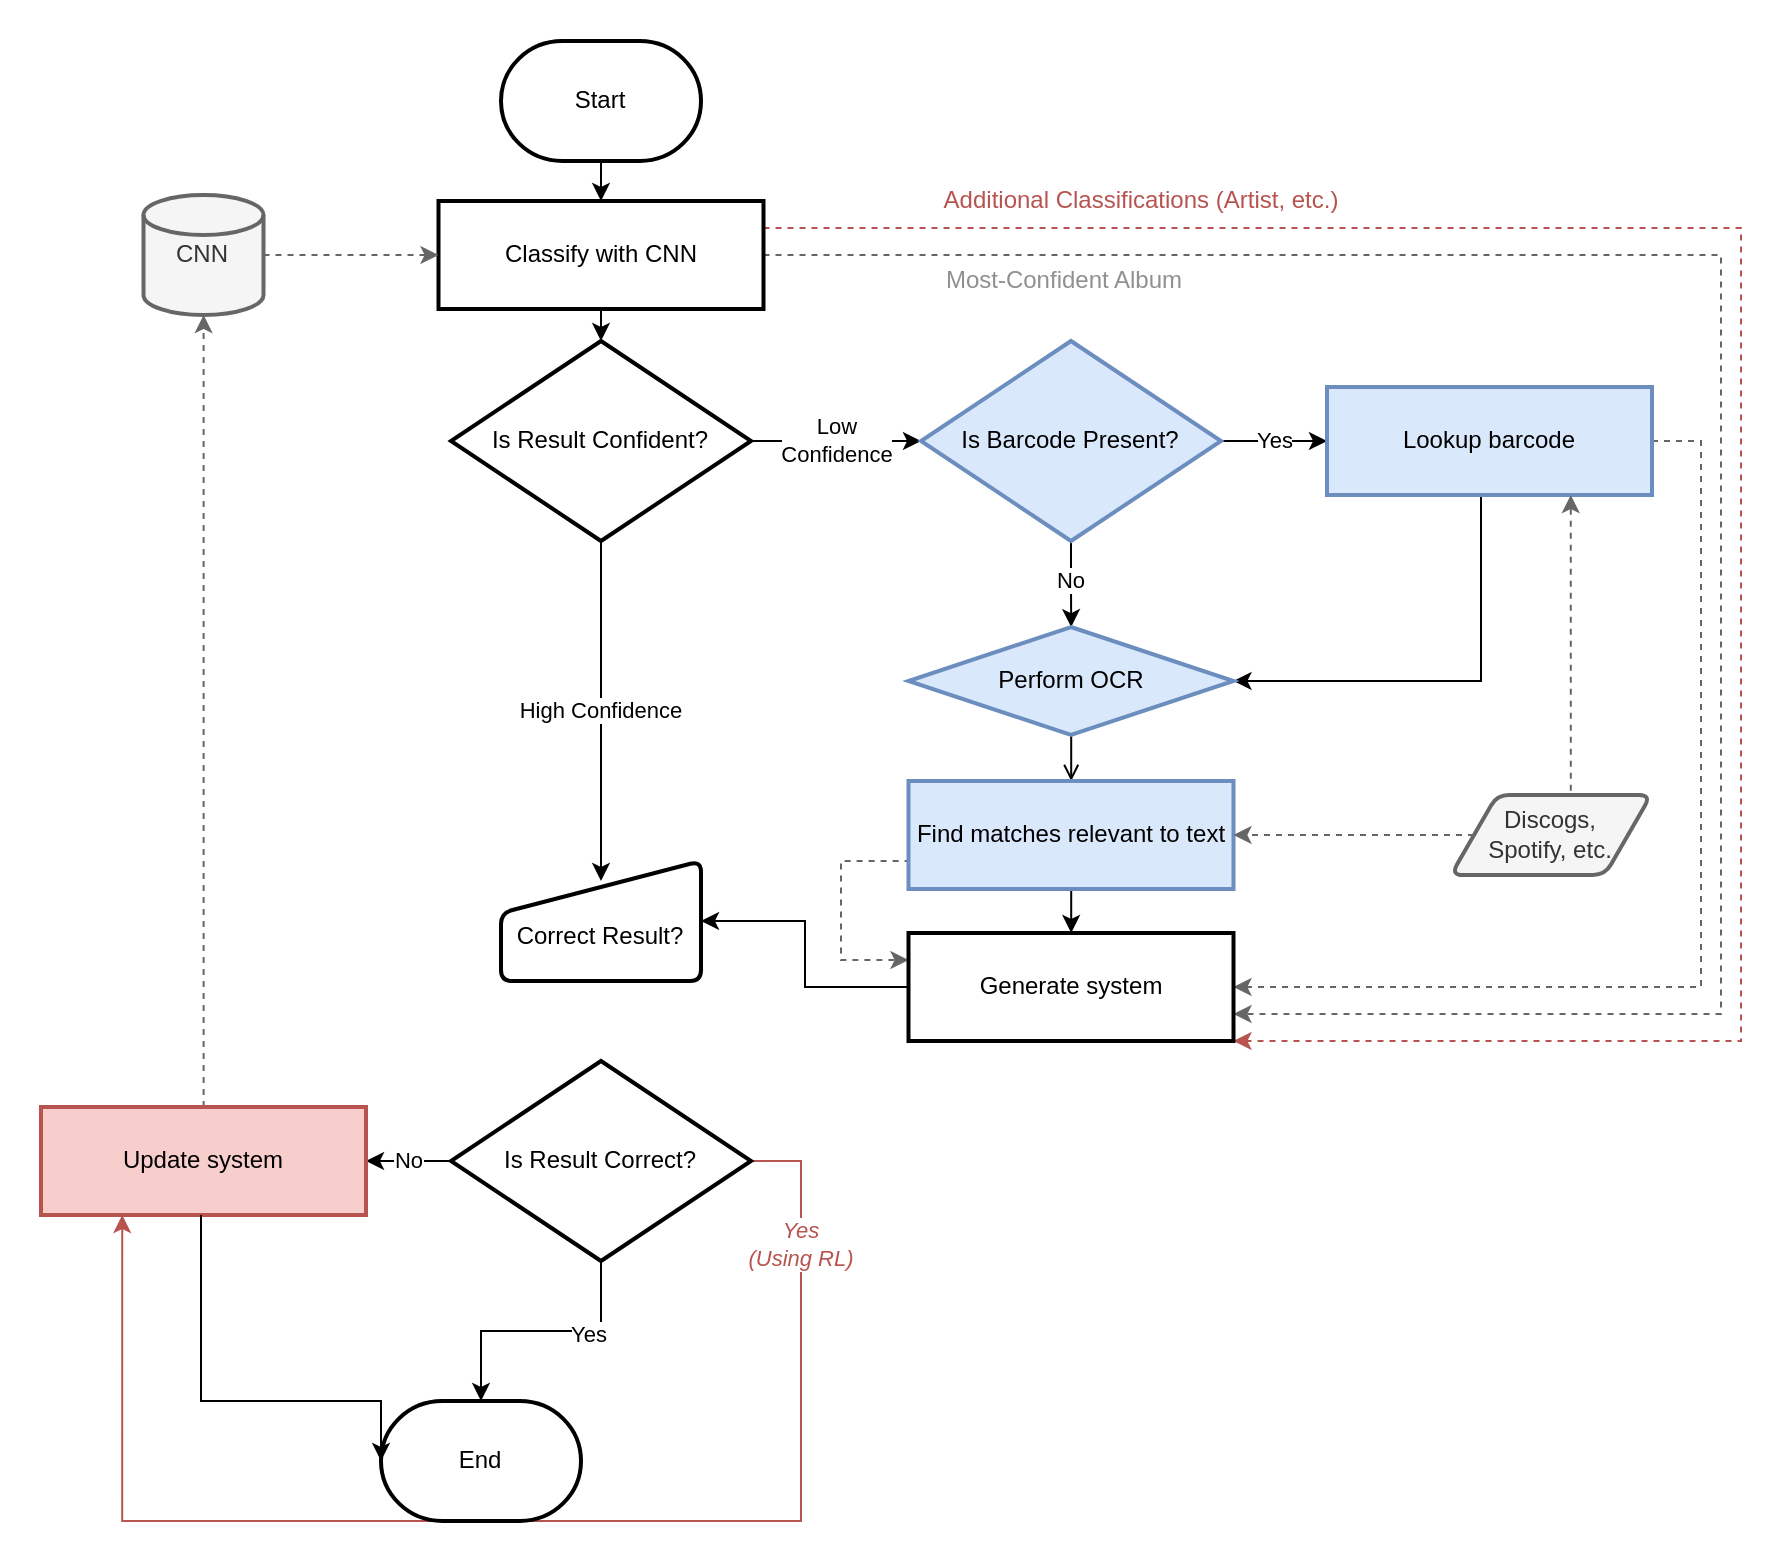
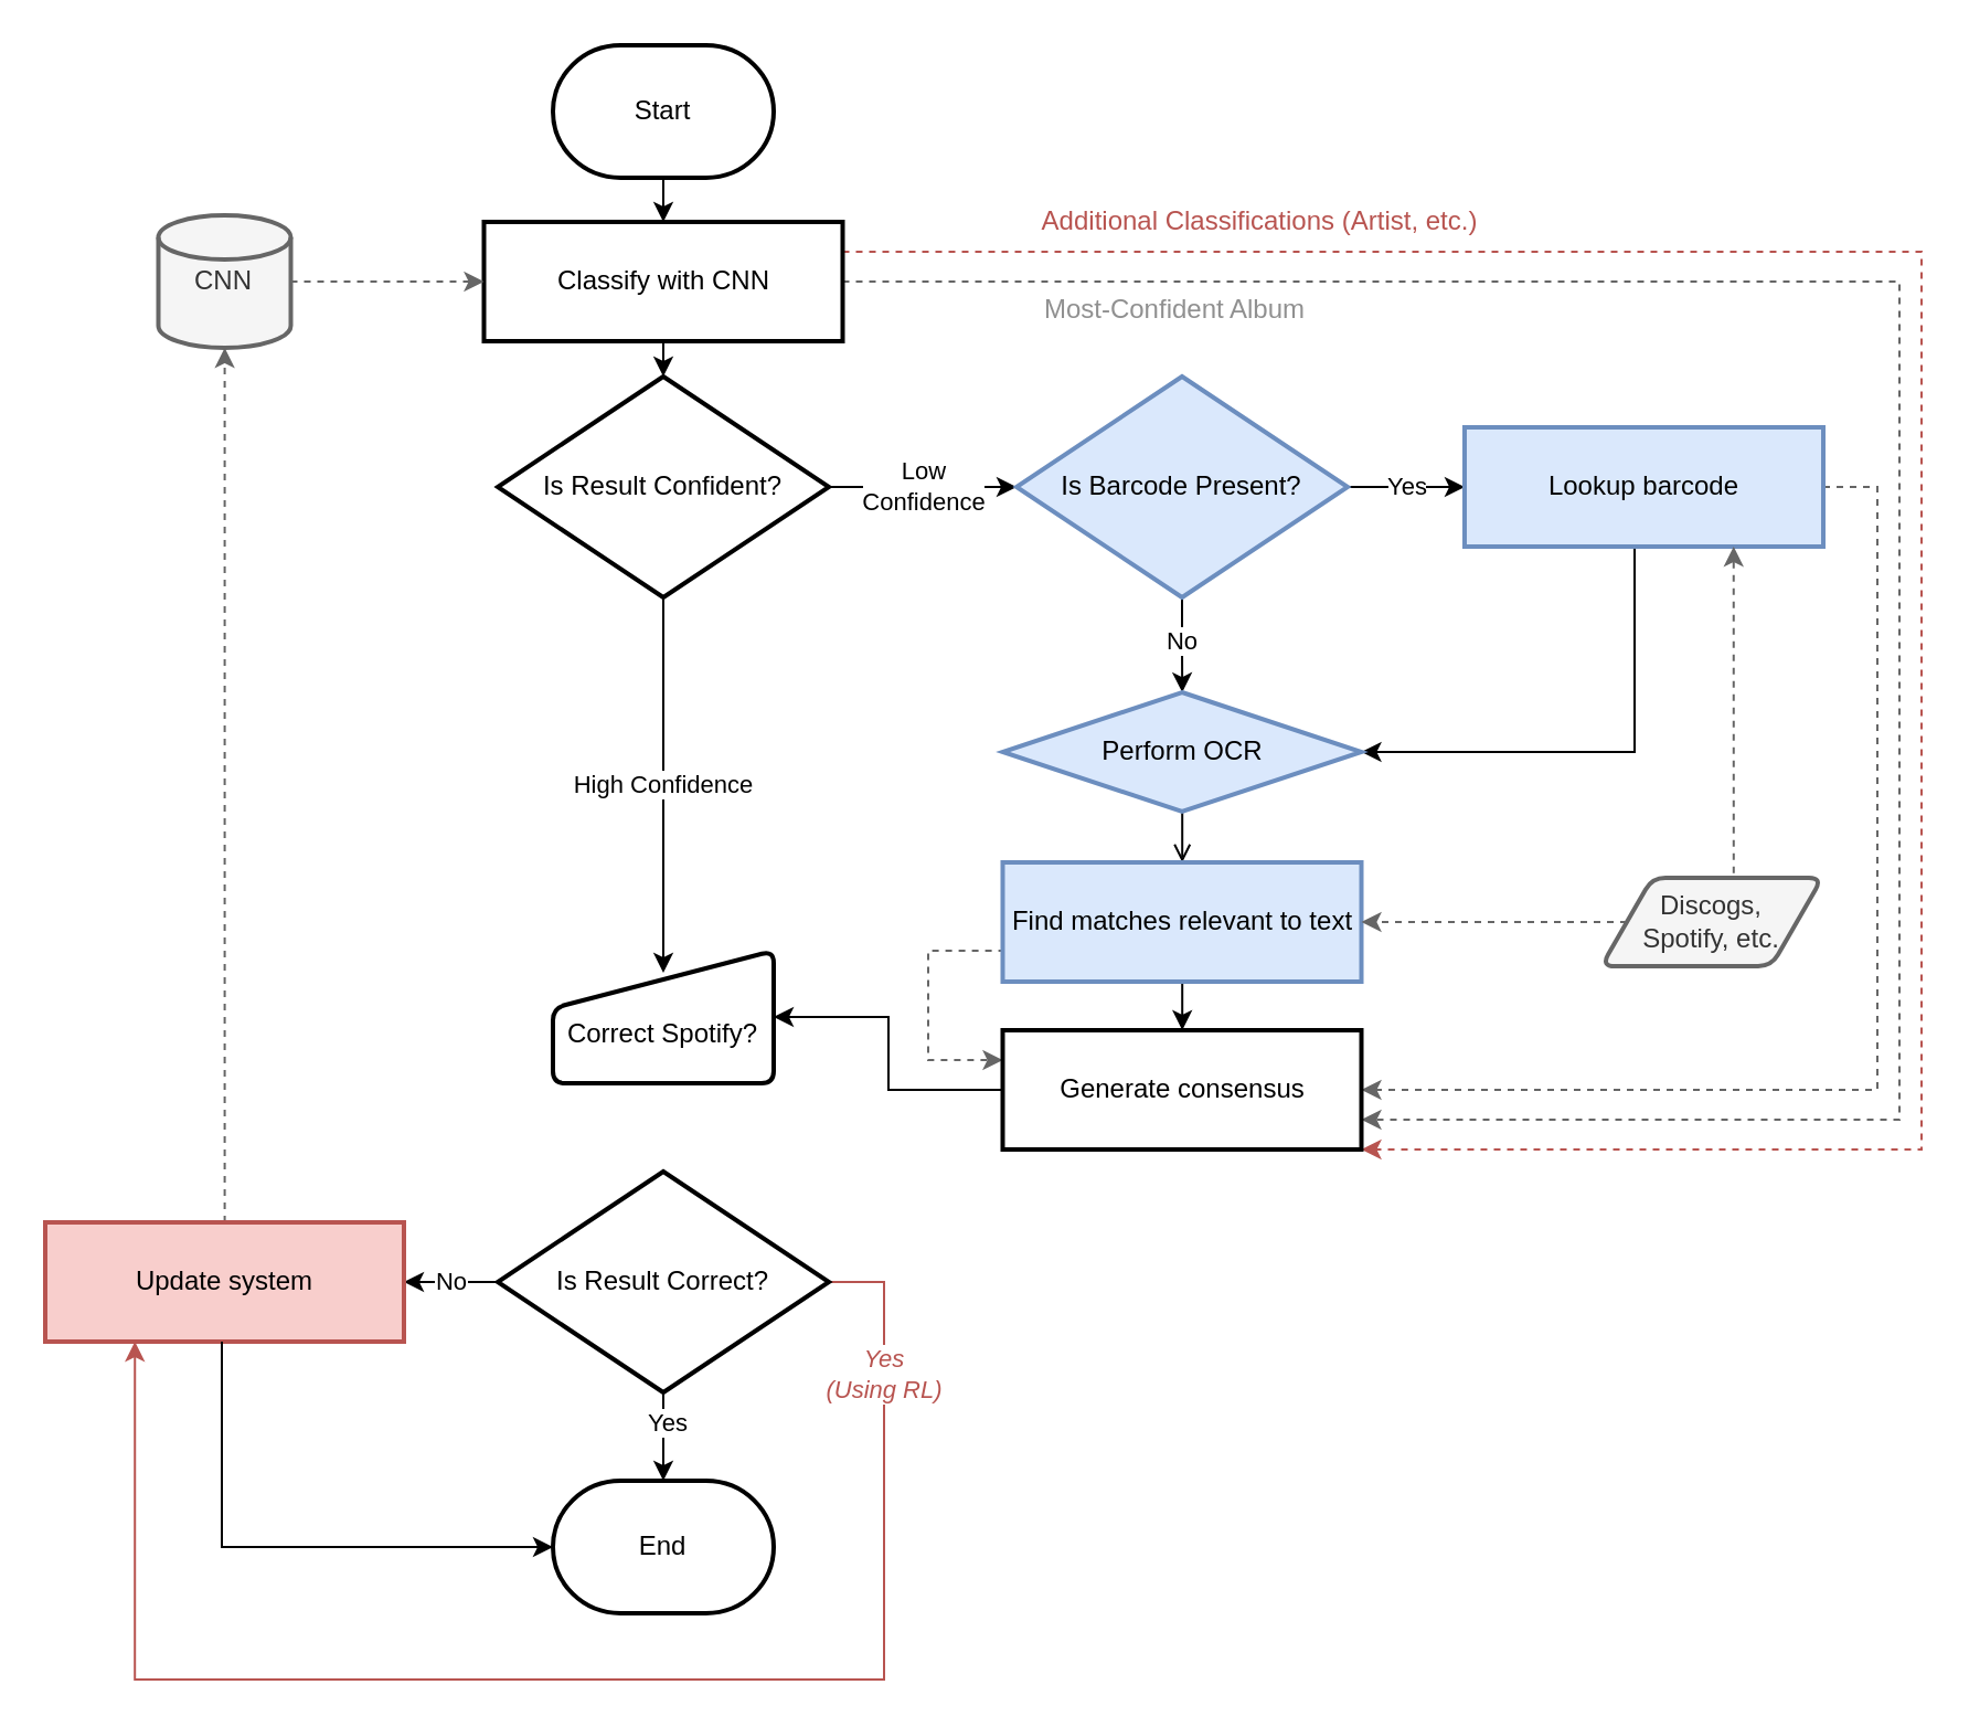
  <mxCell id="0" />
  <mxCell id="1" parent="0" />
  <mxCell id="2" style="edgeStyle=orthogonalEdgeStyle;rounded=0;orthogonalLoop=1;jettySize=auto;html=1;exitX=0.5;exitY=1;exitDx=0;exitDy=0;exitPerimeter=0;entryX=0.5;entryY=0;entryDx=0;entryDy=0;" edge="1" parent="1" source="3" target="8"><mxGeometry relative="1" as="geometry" /></mxCell>
  <mxCell id="3" value="Start" style="strokeWidth=2;html=1;shape=mxgraph.flowchart.terminator;whiteSpace=wrap;" vertex="1" parent="1"><mxGeometry x="250" width="100" height="60" as="geometry" y="20" /></mxCell>
  <mxCell id="4" value="Low&lt;br&gt;Confidence" style="edgeStyle=orthogonalEdgeStyle;rounded=0;orthogonalLoop=1;jettySize=auto;html=1;" edge="1" parent="1" source="5" target="13"><mxGeometry relative="1" as="geometry" /></mxCell>
  <mxCell id="5" value="Is Result Confident?" style="strokeWidth=2;html=1;shape=mxgraph.flowchart.decision;whiteSpace=wrap;" vertex="1" parent="1"><mxGeometry x="225" y="170" width="150" height="100" as="geometry" /></mxCell>
  <mxCell id="6" style="edgeStyle=orthogonalEdgeStyle;rounded=0;orthogonalLoop=1;jettySize=auto;html=1;entryX=1;entryY=0.75;entryDx=0;entryDy=0;dashed=1;fillColor=#f5f5f5;strokeColor=#666666;" edge="1" parent="1" source="8" target="36"><mxGeometry relative="1" as="geometry"><Array as="points"><mxPoint x="860" y="127" /><mxPoint x="860" y="507" /></Array></mxGeometry></mxCell>
  <mxCell id="7" style="edgeStyle=orthogonalEdgeStyle;rounded=0;orthogonalLoop=1;jettySize=auto;html=1;exitX=1;exitY=0.25;exitDx=0;exitDy=0;entryX=1;entryY=1;entryDx=0;entryDy=0;fillColor=#f8cecc;strokeColor=#b85450;dashed=1;" edge="1" parent="1" source="8" target="36"><mxGeometry relative="1" as="geometry"><Array as="points"><mxPoint x="870" y="114" /><mxPoint x="870" y="520" /></Array></mxGeometry></mxCell>
  <mxCell id="8" value="Classify with CNN" style="whiteSpace=wrap;strokeWidth=2;" vertex="1" parent="1"><mxGeometry x="218.75" y="100" width="162.5" height="54" as="geometry" /></mxCell>
  <mxCell id="9" style="edgeStyle=orthogonalEdgeStyle;rounded=0;orthogonalLoop=1;jettySize=auto;html=1;exitX=0.5;exitY=1;exitDx=0;exitDy=0;entryX=0.5;entryY=0;entryDx=0;entryDy=0;entryPerimeter=0;" edge="1" parent="1" source="8" target="5"><mxGeometry relative="1" as="geometry" /></mxCell>
  <mxCell id="10" value="High Confidence" style="edgeStyle=orthogonalEdgeStyle;rounded=0;orthogonalLoop=1;jettySize=auto;html=1;exitX=0.5;exitY=1;exitDx=0;exitDy=0;exitPerimeter=0;entryX=0.5;entryY=0;entryDx=0;entryDy=0;entryPerimeter=0;" edge="1" parent="1" source="5"><mxGeometry relative="1" as="geometry"><mxPoint x="300" y="440" as="targetPoint" /></mxGeometry></mxCell>
  <mxCell id="11" value="Yes" style="edgeStyle=orthogonalEdgeStyle;rounded=0;orthogonalLoop=1;jettySize=auto;html=1;entryX=0;entryY=0.5;entryDx=0;entryDy=0;" edge="1" parent="1" source="13" target="16"><mxGeometry relative="1" as="geometry" /></mxCell>
  <mxCell id="12" value="No" style="edgeStyle=orthogonalEdgeStyle;rounded=0;orthogonalLoop=1;jettySize=auto;html=1;" edge="1" parent="1" source="13" target="19"><mxGeometry x="-0.071" relative="1" as="geometry"><mxPoint as="offset" /></mxGeometry></mxCell>
  <mxCell id="13" value="Is Barcode Present?" style="strokeWidth=2;html=1;shape=mxgraph.flowchart.decision;whiteSpace=wrap;fillColor=#dae8fc;strokeColor=#6c8ebf;" vertex="1" parent="1"><mxGeometry x="460" y="170" width="150" height="100" as="geometry" /></mxCell>
  <mxCell id="14" style="edgeStyle=orthogonalEdgeStyle;rounded=0;orthogonalLoop=1;jettySize=auto;html=1;entryX=1;entryY=0.5;entryDx=0;entryDy=0;" edge="1" parent="1" source="16" target="19"><mxGeometry relative="1" as="geometry"><Array as="points"><mxPoint x="740" y="340" /></Array></mxGeometry></mxCell>
  <mxCell id="15" style="edgeStyle=orthogonalEdgeStyle;rounded=0;orthogonalLoop=1;jettySize=auto;html=1;entryX=1;entryY=0.5;entryDx=0;entryDy=0;dashed=1;fillColor=#f5f5f5;strokeColor=#666666;" edge="1" parent="1" source="16" target="36"><mxGeometry relative="1" as="geometry"><Array as="points"><mxPoint x="850" y="220" /><mxPoint x="850" y="493" /></Array></mxGeometry></mxCell>
  <mxCell id="16" value="Lookup barcode" style="whiteSpace=wrap;strokeWidth=2;fillColor=#dae8fc;strokeColor=#6c8ebf;" vertex="1" parent="1"><mxGeometry x="663" y="193" width="162.5" height="54" as="geometry" /></mxCell>
  <mxCell id="17" value="" style="edgeStyle=orthogonalEdgeStyle;rounded=0;orthogonalLoop=1;jettySize=auto;html=1;endArrow=open;" edge="1" parent="1" source="19" target="34"><mxGeometry relative="1" as="geometry" /></mxCell>
  <mxCell id="18" style="edgeStyle=orthogonalEdgeStyle;rounded=0;orthogonalLoop=1;jettySize=auto;html=1;entryX=0;entryY=0.25;entryDx=0;entryDy=0;dashed=1;fillColor=#f5f5f5;strokeColor=#666666;exitX=0;exitY=0.5;exitDx=0;exitDy=0;" edge="1" parent="1" source="34" target="36"><mxGeometry relative="1" as="geometry"><Array as="points"><mxPoint x="454" y="430" /><mxPoint x="420" y="430" /><mxPoint x="420" y="480" /></Array></mxGeometry></mxCell>
  <mxCell id="19" value="Perform OCR" style="rhombus;whiteSpace=wrap;strokeWidth=2;fillColor=#dae8fc;strokeColor=#6c8ebf;" vertex="1" parent="1"><mxGeometry x="453.75" y="313" width="162.5" height="54" as="geometry" /></mxCell>
- <mxCell id="20" value="&lt;div&gt;&lt;br&gt;&lt;/div&gt;&lt;div&gt;Correct Result?&lt;/div&gt;" style="html=1;strokeWidth=2;shape=manualInput;whiteSpace=wrap;rounded=1;size=26;arcSize=11;" vertex="1" parent="1"><mxGeometry x="250" y="430" width="100" height="60" as="geometry" /></mxCell>
+ <mxCell id="20" value="&lt;div&gt;&lt;br&gt;&lt;/div&gt;&lt;div&gt;Correct Spotify?&lt;/div&gt;" style="html=1;strokeWidth=2;shape=manualInput;whiteSpace=wrap;rounded=1;size=26;arcSize=11;" vertex="1" parent="1"><mxGeometry x="250" y="430" width="100" height="60" as="geometry" /></mxCell>
  <mxCell id="21" value="" style="edgeStyle=orthogonalEdgeStyle;rounded=0;orthogonalLoop=1;jettySize=auto;html=1;" edge="1" parent="1" source="26" target="27"><mxGeometry relative="1" as="geometry" /></mxCell>
  <mxCell id="22" value="Yes" style="edgeLabel;html=1;align=center;verticalAlign=middle;resizable=0;points=[];" vertex="1" connectable="0" parent="21"><mxGeometry x="-0.359" y="1" relative="1" as="geometry"><mxPoint as="offset" /></mxGeometry></mxCell>
  <mxCell id="23" value="No" style="edgeStyle=orthogonalEdgeStyle;rounded=0;orthogonalLoop=1;jettySize=auto;html=1;" edge="1" parent="1" source="26" target="29"><mxGeometry relative="1" as="geometry" /></mxCell>
  <mxCell id="24" style="edgeStyle=orthogonalEdgeStyle;rounded=0;orthogonalLoop=1;jettySize=auto;html=1;entryX=0.25;entryY=1;entryDx=0;entryDy=0;fillColor=#f8cecc;strokeColor=#b85450;" edge="1" parent="1" source="26" target="29"><mxGeometry relative="1" as="geometry"><Array as="points"><mxPoint x="400" y="580" /><mxPoint x="400" y="760" /><mxPoint x="61" y="760" /></Array></mxGeometry></mxCell>
  <mxCell id="25" value="Yes&lt;br&gt;(Using RL)" style="edgeLabel;html=1;align=center;verticalAlign=middle;resizable=0;points=[];fontStyle=2;fontColor=#B85450;" vertex="1" connectable="0" parent="24"><mxGeometry x="-0.81" y="-1" relative="1" as="geometry"><mxPoint as="offset" /></mxGeometry></mxCell>
  <mxCell id="26" value="Is Result Correct?" style="strokeWidth=2;html=1;shape=mxgraph.flowchart.decision;whiteSpace=wrap;" vertex="1" parent="1"><mxGeometry x="225" y="530" width="150" height="100" as="geometry" /></mxCell>
- <mxCell id="27" value="End" style="strokeWidth=2;html=1;shape=mxgraph.flowchart.terminator;whiteSpace=wrap;" vertex="1" parent="1"><mxGeometry x="190" y="700" width="100" height="60" as="geometry" /></mxCell>
+ <mxCell id="27" value="End" style="strokeWidth=2;html=1;shape=mxgraph.flowchart.terminator;whiteSpace=wrap;" vertex="1" parent="1"><mxGeometry x="250" y="670" width="100" height="60" as="geometry" /></mxCell>
  <mxCell id="28" value="" style="edgeStyle=orthogonalEdgeStyle;rounded=0;orthogonalLoop=1;jettySize=auto;html=1;dashed=1;fillColor=#f5f5f5;strokeColor=#666666;" edge="1" parent="1" source="29" target="32"><mxGeometry relative="1" as="geometry" /></mxCell>
  <mxCell id="29" value="Update system" style="whiteSpace=wrap;strokeWidth=2;fillColor=#f8cecc;strokeColor=#b85450;" vertex="1" parent="1"><mxGeometry x="20" y="553" width="162.5" height="54" as="geometry" /></mxCell>
  <mxCell id="30" style="edgeStyle=orthogonalEdgeStyle;rounded=0;orthogonalLoop=1;jettySize=auto;html=1;entryX=0;entryY=0.5;entryDx=0;entryDy=0;entryPerimeter=0;" edge="1" parent="1" source="29" target="27"><mxGeometry relative="1" as="geometry"><Array as="points"><mxPoint x="100" y="700" /></Array></mxGeometry></mxCell>
  <mxCell id="31" style="edgeStyle=orthogonalEdgeStyle;rounded=0;orthogonalLoop=1;jettySize=auto;html=1;entryX=0;entryY=0.5;entryDx=0;entryDy=0;dashed=1;fillColor=#f5f5f5;strokeColor=#666666;" edge="1" parent="1" source="32" target="8"><mxGeometry relative="1" as="geometry" /></mxCell>
  <mxCell id="32" value="CNN" style="strokeWidth=2;html=1;shape=mxgraph.flowchart.database;whiteSpace=wrap;fillColor=#f5f5f5;fontColor=#333333;strokeColor=#666666;" vertex="1" parent="1"><mxGeometry x="71.25" y="97" width="60" height="60" as="geometry" /></mxCell>
  <mxCell id="33" value="" style="edgeStyle=orthogonalEdgeStyle;rounded=0;orthogonalLoop=1;jettySize=auto;html=1;" edge="1" parent="1" source="34" target="36"><mxGeometry relative="1" as="geometry" /></mxCell>
  <mxCell id="34" value="Find matches relevant to text" style="whiteSpace=wrap;strokeWidth=2;fillColor=#dae8fc;strokeColor=#6c8ebf;" vertex="1" parent="1"><mxGeometry x="453.75" y="390" width="162.5" height="54" as="geometry" /></mxCell>
  <mxCell id="35" style="edgeStyle=orthogonalEdgeStyle;rounded=0;orthogonalLoop=1;jettySize=auto;html=1;exitX=0;exitY=0.75;exitDx=0;exitDy=0;entryX=1;entryY=0.5;entryDx=0;entryDy=0;" edge="1" parent="1" source="36" target="20"><mxGeometry relative="1" as="geometry"><Array as="points"><mxPoint x="454" y="493" /><mxPoint x="402" y="493" /><mxPoint x="402" y="460" /></Array></mxGeometry></mxCell>
- <mxCell id="36" value="Generate system" style="whiteSpace=wrap;strokeWidth=2;" vertex="1" parent="1"><mxGeometry x="453.75" y="466" width="162.5" height="54" as="geometry" /></mxCell>
+ <mxCell id="36" value="Generate consensus" style="whiteSpace=wrap;strokeWidth=2;" vertex="1" parent="1"><mxGeometry x="453.75" y="466" width="162.5" height="54" as="geometry" /></mxCell>
  <mxCell id="37" style="edgeStyle=orthogonalEdgeStyle;rounded=0;orthogonalLoop=1;jettySize=auto;html=1;entryX=1;entryY=0.5;entryDx=0;entryDy=0;fillColor=#f5f5f5;strokeColor=#666666;dashed=1;" edge="1" parent="1" source="39" target="34"><mxGeometry relative="1" as="geometry" /></mxCell>
  <mxCell id="38" style="edgeStyle=orthogonalEdgeStyle;rounded=0;orthogonalLoop=1;jettySize=auto;html=1;exitX=0.5;exitY=0;exitDx=0;exitDy=0;entryX=0.75;entryY=1;entryDx=0;entryDy=0;fillColor=#f5f5f5;strokeColor=#666666;dashed=1;" edge="1" parent="1" source="39" target="16"><mxGeometry relative="1" as="geometry"><Array as="points"><mxPoint x="785" y="397" /></Array></mxGeometry></mxCell>
  <mxCell id="39" value="&lt;div&gt;Discogs,&lt;/div&gt;&lt;div&gt;Spotify, etc.&lt;/div&gt;" style="shape=parallelogram;html=1;strokeWidth=2;perimeter=parallelogramPerimeter;whiteSpace=wrap;rounded=1;arcSize=12;size=0.23;fillColor=#f5f5f5;fontColor=#333333;strokeColor=#666666;" vertex="1" parent="1"><mxGeometry x="725" y="397" width="100" height="40" as="geometry" /></mxCell>
  <mxCell id="40" value="Additional Classifications (Artist, etc.)" style="text;html=1;align=center;verticalAlign=middle;whiteSpace=wrap;rounded=0;fontColor=#B85450;" vertex="1" parent="1"><mxGeometry x="464" y="85" width="213" height="30" as="geometry" /></mxCell>
  <mxCell id="41" value="Most-Confident Album" style="text;html=1;align=center;verticalAlign=middle;whiteSpace=wrap;rounded=0;fontColor=#909090;" vertex="1" parent="1"><mxGeometry x="464" y="125" width="136" height="30" as="geometry" /></mxCell>
